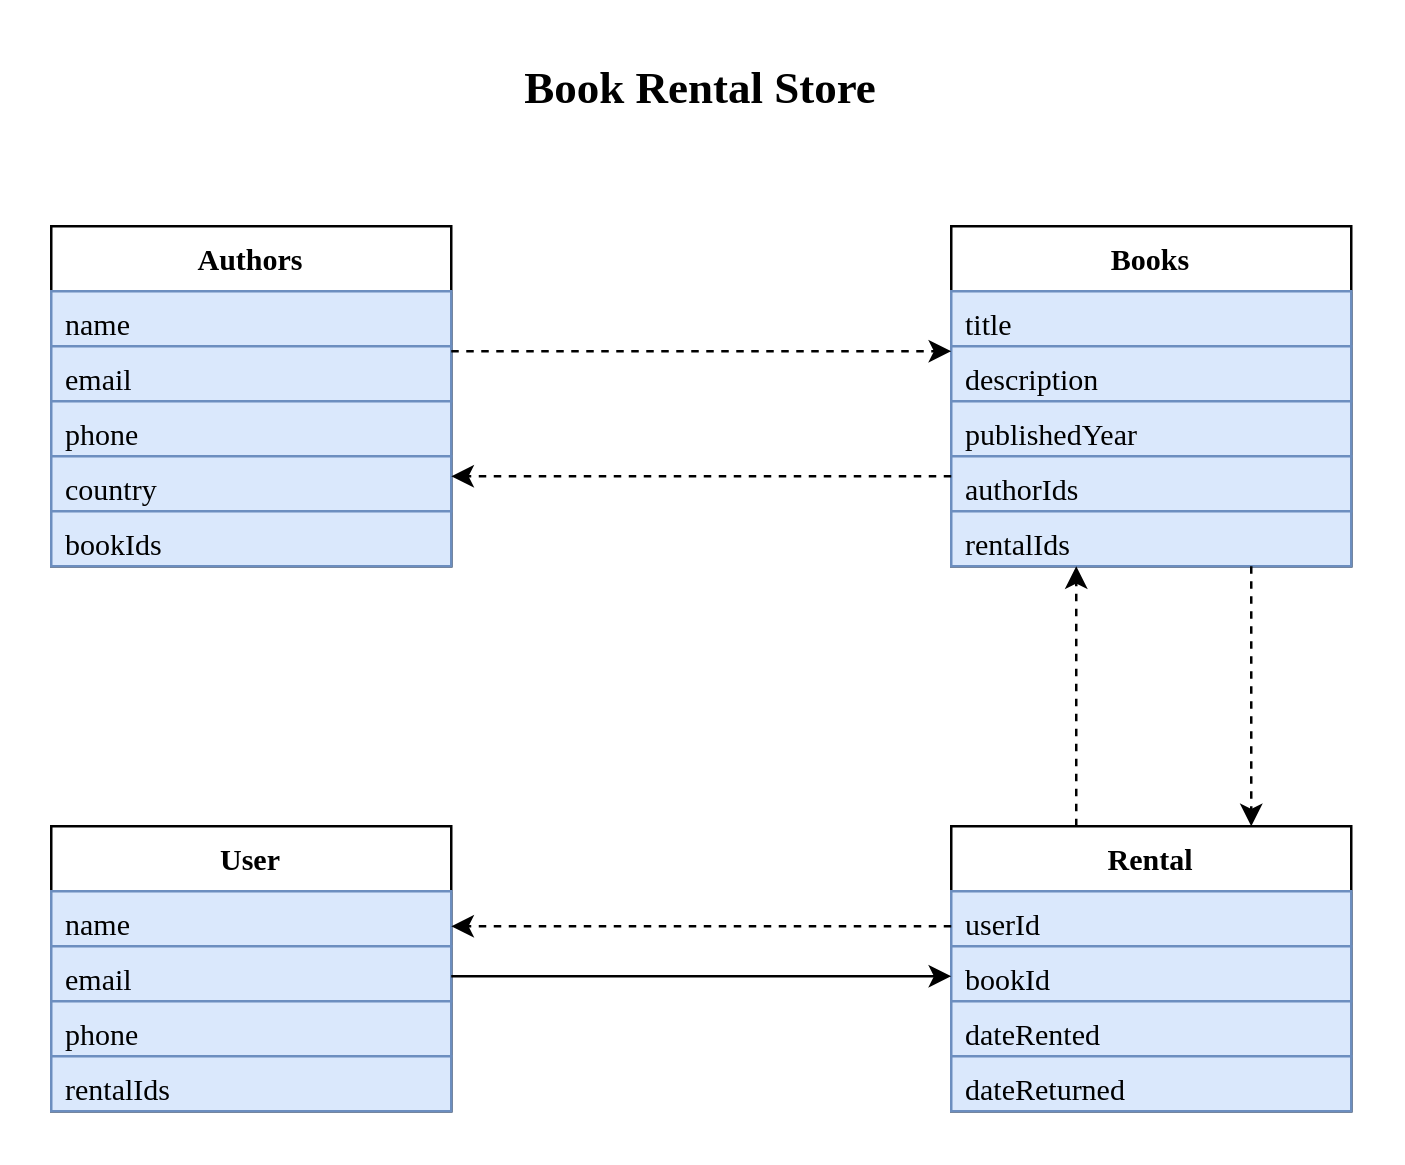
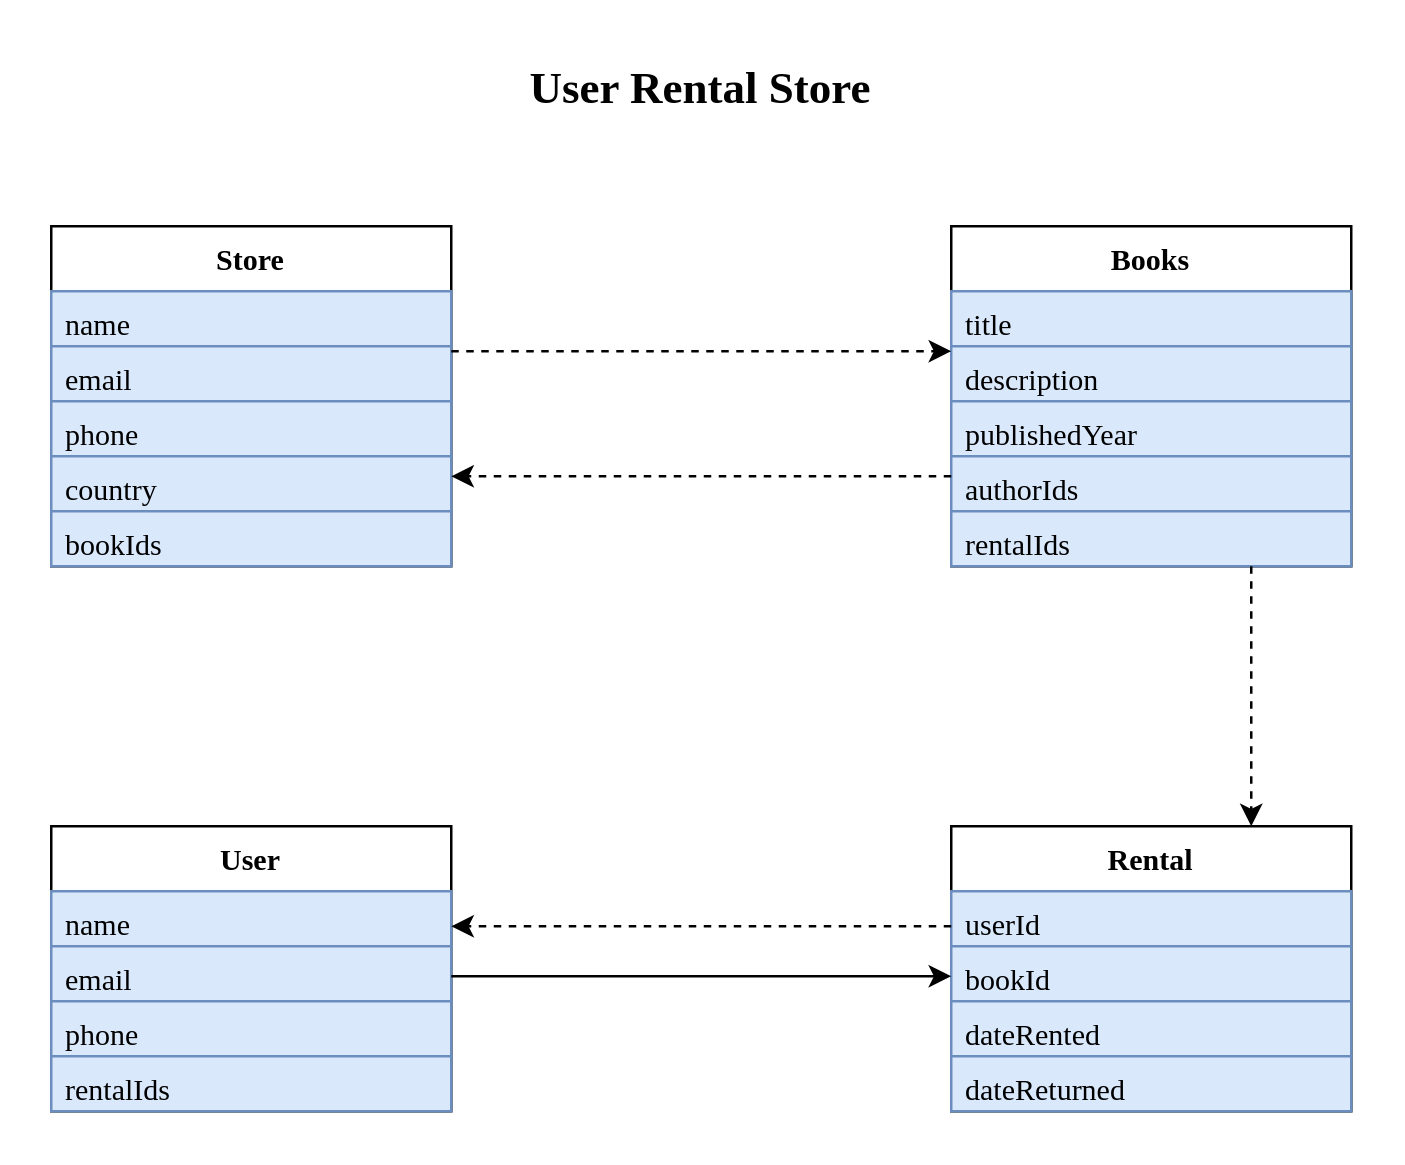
  <mxCell id="0" />
  <mxCell id="1" parent="0" />
- <mxCell id="2" value="Book Rental Store" style="text;html=1;strokeColor=none;fillColor=none;align=center;verticalAlign=middle;whiteSpace=wrap;rounded=0;fontSize=18;fontStyle=1;fontFamily=Comic Sans MS;" parent="1" vertex="1"><mxGeometry x="180" y="20" width="200" height="30" as="geometry" /></mxCell>
- <mxCell id="3" value="Authors" style="swimlane;fontStyle=1;align=center;verticalAlign=top;childLayout=stackLayout;horizontal=1;startSize=26;horizontalStack=0;resizeParent=1;resizeParentMax=0;resizeLast=0;collapsible=0;marginBottom=0;whiteSpace=wrap;html=1;fontFamily=Comic Sans MS;" parent="1" vertex="1"><mxGeometry x="20" y="90" width="160" height="136" as="geometry" /></mxCell>
+ <mxCell id="2" value="User Rental Store" style="text;html=1;strokeColor=none;fillColor=none;align=center;verticalAlign=middle;whiteSpace=wrap;rounded=0;fontSize=18;fontStyle=1;fontFamily=Comic Sans MS;" parent="1" vertex="1"><mxGeometry x="180" y="20" width="200" height="30" as="geometry" /></mxCell>
+ <mxCell id="3" value="Store" style="swimlane;fontStyle=1;align=center;verticalAlign=top;childLayout=stackLayout;horizontal=1;startSize=26;horizontalStack=0;resizeParent=1;resizeParentMax=0;resizeLast=0;collapsible=0;marginBottom=0;whiteSpace=wrap;html=1;fontFamily=Comic Sans MS;" parent="1" vertex="1"><mxGeometry x="20" y="90" width="160" height="136" as="geometry" /></mxCell>
  <mxCell id="4" value="name" style="text;strokeColor=#6c8ebf;fillColor=#dae8fc;align=left;verticalAlign=top;spacingLeft=4;spacingRight=4;overflow=hidden;rotatable=0;points=[[0,0.5],[1,0.5]];portConstraint=eastwest;whiteSpace=wrap;html=1;fontFamily=Comic Sans MS;fontStyle=0" parent="3" vertex="1"><mxGeometry y="26" width="160" height="22" as="geometry" /></mxCell>
  <mxCell id="5" value="email" style="text;strokeColor=#6c8ebf;fillColor=#dae8fc;align=left;verticalAlign=top;spacingLeft=4;spacingRight=4;overflow=hidden;rotatable=0;points=[[0,0.5],[1,0.5]];portConstraint=eastwest;whiteSpace=wrap;html=1;fontFamily=Comic Sans MS;fontStyle=0" parent="3" vertex="1"><mxGeometry y="48" width="160" height="22" as="geometry" /></mxCell>
  <mxCell id="6" value="phone" style="text;strokeColor=#6c8ebf;fillColor=#dae8fc;align=left;verticalAlign=top;spacingLeft=4;spacingRight=4;overflow=hidden;rotatable=0;points=[[0,0.5],[1,0.5]];portConstraint=eastwest;whiteSpace=wrap;html=1;fontFamily=Comic Sans MS;fontStyle=0" parent="3" vertex="1"><mxGeometry y="70" width="160" height="22" as="geometry" /></mxCell>
  <mxCell id="7" value="country" style="text;strokeColor=#6c8ebf;fillColor=#dae8fc;align=left;verticalAlign=top;spacingLeft=4;spacingRight=4;overflow=hidden;rotatable=0;points=[[0,0.5],[1,0.5]];portConstraint=eastwest;whiteSpace=wrap;html=1;fontFamily=Comic Sans MS;fontStyle=0" parent="3" vertex="1"><mxGeometry y="92" width="160" height="22" as="geometry" /></mxCell>
  <mxCell id="8" value="bookIds" style="text;strokeColor=#6c8ebf;fillColor=#dae8fc;align=left;verticalAlign=top;spacingLeft=4;spacingRight=4;overflow=hidden;rotatable=0;points=[[0,0.5],[1,0.5]];portConstraint=eastwest;whiteSpace=wrap;html=1;fontFamily=Comic Sans MS;fontStyle=0" parent="3" vertex="1"><mxGeometry y="114" width="160" height="22" as="geometry" /></mxCell>
  <mxCell id="9" value="Books" style="swimlane;fontStyle=1;align=center;verticalAlign=top;childLayout=stackLayout;horizontal=1;startSize=26;horizontalStack=0;resizeParent=1;resizeParentMax=0;resizeLast=0;collapsible=0;marginBottom=0;whiteSpace=wrap;html=1;fontFamily=Comic Sans MS;" parent="1" vertex="1"><mxGeometry x="380" y="90" width="160" height="136" as="geometry" /></mxCell>
  <mxCell id="10" value="title" style="text;strokeColor=#6c8ebf;fillColor=#dae8fc;align=left;verticalAlign=top;spacingLeft=4;spacingRight=4;overflow=hidden;rotatable=0;points=[[0,0.5],[1,0.5]];portConstraint=eastwest;whiteSpace=wrap;html=1;fontFamily=Comic Sans MS;fontStyle=0" parent="9" vertex="1"><mxGeometry y="26" width="160" height="22" as="geometry" /></mxCell>
  <mxCell id="11" value="description" style="text;strokeColor=#6c8ebf;fillColor=#dae8fc;align=left;verticalAlign=top;spacingLeft=4;spacingRight=4;overflow=hidden;rotatable=0;points=[[0,0.5],[1,0.5]];portConstraint=eastwest;whiteSpace=wrap;html=1;fontFamily=Comic Sans MS;fontStyle=0" parent="9" vertex="1"><mxGeometry y="48" width="160" height="22" as="geometry" /></mxCell>
  <mxCell id="12" value="publishedYear" style="text;strokeColor=#6c8ebf;fillColor=#dae8fc;align=left;verticalAlign=top;spacingLeft=4;spacingRight=4;overflow=hidden;rotatable=0;points=[[0,0.5],[1,0.5]];portConstraint=eastwest;whiteSpace=wrap;html=1;fontFamily=Comic Sans MS;fontStyle=0" parent="9" vertex="1"><mxGeometry y="70" width="160" height="22" as="geometry" /></mxCell>
  <mxCell id="13" value="authorIds" style="text;strokeColor=#6c8ebf;fillColor=#dae8fc;align=left;verticalAlign=top;spacingLeft=4;spacingRight=4;overflow=hidden;rotatable=0;points=[[0,0.5],[1,0.5]];portConstraint=eastwest;whiteSpace=wrap;html=1;fontFamily=Comic Sans MS;fontStyle=0" parent="9" vertex="1"><mxGeometry y="92" width="160" height="22" as="geometry" /></mxCell>
  <mxCell id="14" value="rentalIds" style="text;strokeColor=#6c8ebf;fillColor=#dae8fc;align=left;verticalAlign=top;spacingLeft=4;spacingRight=4;overflow=hidden;rotatable=0;points=[[0,0.5],[1,0.5]];portConstraint=eastwest;whiteSpace=wrap;html=1;fontFamily=Comic Sans MS;fontStyle=0" parent="9" vertex="1"><mxGeometry y="114" width="160" height="22" as="geometry" /></mxCell>
  <mxCell id="15" value="User" style="swimlane;fontStyle=1;align=center;verticalAlign=top;childLayout=stackLayout;horizontal=1;startSize=26;horizontalStack=0;resizeParent=1;resizeParentMax=0;resizeLast=0;collapsible=0;marginBottom=0;whiteSpace=wrap;html=1;fontFamily=Comic Sans MS;" parent="1" vertex="1"><mxGeometry x="20" y="330" width="160" height="114" as="geometry" /></mxCell>
  <mxCell id="16" value="name" style="text;strokeColor=#6c8ebf;fillColor=#dae8fc;align=left;verticalAlign=top;spacingLeft=4;spacingRight=4;overflow=hidden;rotatable=0;points=[[0,0.5],[1,0.5]];portConstraint=eastwest;whiteSpace=wrap;html=1;fontFamily=Comic Sans MS;fontStyle=0" parent="15" vertex="1"><mxGeometry y="26" width="160" height="22" as="geometry" /></mxCell>
  <mxCell id="17" value="email" style="text;strokeColor=#6c8ebf;fillColor=#dae8fc;align=left;verticalAlign=top;spacingLeft=4;spacingRight=4;overflow=hidden;rotatable=0;points=[[0,0.5],[1,0.5]];portConstraint=eastwest;whiteSpace=wrap;html=1;fontFamily=Comic Sans MS;fontStyle=0" parent="15" vertex="1"><mxGeometry y="48" width="160" height="22" as="geometry" /></mxCell>
  <mxCell id="18" value="phone" style="text;strokeColor=#6c8ebf;fillColor=#dae8fc;align=left;verticalAlign=top;spacingLeft=4;spacingRight=4;overflow=hidden;rotatable=0;points=[[0,0.5],[1,0.5]];portConstraint=eastwest;whiteSpace=wrap;html=1;fontFamily=Comic Sans MS;fontStyle=0" parent="15" vertex="1"><mxGeometry y="70" width="160" height="22" as="geometry" /></mxCell>
  <mxCell id="19" value="rentalIds" style="text;strokeColor=#6c8ebf;fillColor=#dae8fc;align=left;verticalAlign=top;spacingLeft=4;spacingRight=4;overflow=hidden;rotatable=0;points=[[0,0.5],[1,0.5]];portConstraint=eastwest;whiteSpace=wrap;html=1;fontFamily=Comic Sans MS;fontStyle=0" parent="15" vertex="1"><mxGeometry y="92" width="160" height="22" as="geometry" /></mxCell>
  <mxCell id="20" value="Rental" style="swimlane;fontStyle=1;align=center;verticalAlign=top;childLayout=stackLayout;horizontal=1;startSize=26;horizontalStack=0;resizeParent=1;resizeParentMax=0;resizeLast=0;collapsible=0;marginBottom=0;whiteSpace=wrap;html=1;fontFamily=Comic Sans MS;" parent="1" vertex="1"><mxGeometry x="380" y="330" width="160" height="114" as="geometry" /></mxCell>
  <mxCell id="21" value="userId" style="text;strokeColor=#6c8ebf;fillColor=#dae8fc;align=left;verticalAlign=top;spacingLeft=4;spacingRight=4;overflow=hidden;rotatable=0;points=[[0,0.5],[1,0.5]];portConstraint=eastwest;whiteSpace=wrap;html=1;fontFamily=Comic Sans MS;fontStyle=0" parent="20" vertex="1"><mxGeometry y="26" width="160" height="22" as="geometry" /></mxCell>
  <mxCell id="22" value="bookId" style="text;strokeColor=#6c8ebf;fillColor=#dae8fc;align=left;verticalAlign=top;spacingLeft=4;spacingRight=4;overflow=hidden;rotatable=0;points=[[0,0.5],[1,0.5]];portConstraint=eastwest;whiteSpace=wrap;html=1;fontFamily=Comic Sans MS;fontStyle=0" parent="20" vertex="1"><mxGeometry y="48" width="160" height="22" as="geometry" /></mxCell>
  <mxCell id="23" value="dateRented" style="text;strokeColor=#6c8ebf;fillColor=#dae8fc;align=left;verticalAlign=top;spacingLeft=4;spacingRight=4;overflow=hidden;rotatable=0;points=[[0,0.5],[1,0.5]];portConstraint=eastwest;whiteSpace=wrap;html=1;fontFamily=Comic Sans MS;fontStyle=0" parent="20" vertex="1"><mxGeometry y="70" width="160" height="22" as="geometry" /></mxCell>
  <mxCell id="24" value="dateReturned" style="text;strokeColor=#6c8ebf;fillColor=#dae8fc;align=left;verticalAlign=top;spacingLeft=4;spacingRight=4;overflow=hidden;rotatable=0;points=[[0,0.5],[1,0.5]];portConstraint=eastwest;whiteSpace=wrap;html=1;fontFamily=Comic Sans MS;fontStyle=0" parent="20" vertex="1"><mxGeometry y="92" width="160" height="22" as="geometry" /></mxCell>
  <mxCell id="25" value="" style="edgeStyle=orthogonalEdgeStyle;rounded=0;orthogonalLoop=1;jettySize=auto;html=1;endArrow=classic;endFill=1;dashed=1;fontFamily=Comic Sans MS;fontStyle=0" parent="1" source="3" target="9" edge="1"><mxGeometry relative="1" as="geometry"><Array as="points"><mxPoint x="290" y="140" /><mxPoint x="290" y="140" /></Array></mxGeometry></mxCell>
  <mxCell id="26" value="" style="edgeStyle=orthogonalEdgeStyle;rounded=0;orthogonalLoop=1;jettySize=auto;html=1;endArrow=classic;endFill=1;dashed=1;fontFamily=Comic Sans MS;fontStyle=0" parent="1" source="9" target="3" edge="1"><mxGeometry relative="1" as="geometry"><Array as="points"><mxPoint x="270" y="190" /><mxPoint x="270" y="190" /></Array></mxGeometry></mxCell>
  <mxCell id="27" value="" style="edgeStyle=orthogonalEdgeStyle;rounded=0;orthogonalLoop=1;jettySize=auto;html=1;endArrow=classic;endFill=1;fontFamily=Comic Sans MS;fontStyle=0" parent="1" source="15" target="20" edge="1"><mxGeometry relative="1" as="geometry"><Array as="points"><mxPoint x="290" y="390" /><mxPoint x="290" y="390" /></Array></mxGeometry></mxCell>
  <mxCell id="28" value="" style="edgeStyle=orthogonalEdgeStyle;rounded=0;orthogonalLoop=1;jettySize=auto;html=1;endArrow=classic;endFill=1;dashed=1;fontFamily=Comic Sans MS;fontStyle=0" parent="1" source="20" target="15" edge="1"><mxGeometry relative="1" as="geometry"><Array as="points"><mxPoint x="270" y="370" /><mxPoint x="270" y="370" /></Array></mxGeometry></mxCell>
  <mxCell id="29" value="" style="edgeStyle=orthogonalEdgeStyle;rounded=0;orthogonalLoop=1;jettySize=auto;html=1;endArrow=classic;endFill=1;dashed=1;fontFamily=Comic Sans MS;fontStyle=0" parent="1" edge="1"><mxGeometry relative="1" as="geometry"><Array as="points"><mxPoint x="500" y="270" /><mxPoint x="500" y="270" /></Array><mxPoint x="500" y="226" as="sourcePoint" /><mxPoint x="500" y="330" as="targetPoint" /></mxGeometry></mxCell>
- <mxCell id="30" value="" style="edgeStyle=orthogonalEdgeStyle;rounded=0;orthogonalLoop=1;jettySize=auto;html=1;endArrow=classic;endFill=1;dashed=1;fontFamily=Comic Sans MS;fontStyle=0" parent="1" source="20" target="9" edge="1"><mxGeometry relative="1" as="geometry"><Array as="points"><mxPoint x="430" y="270" /><mxPoint x="430" y="270" /></Array></mxGeometry></mxCell>
